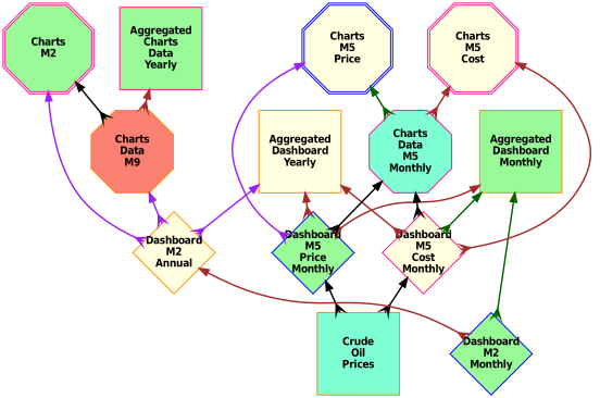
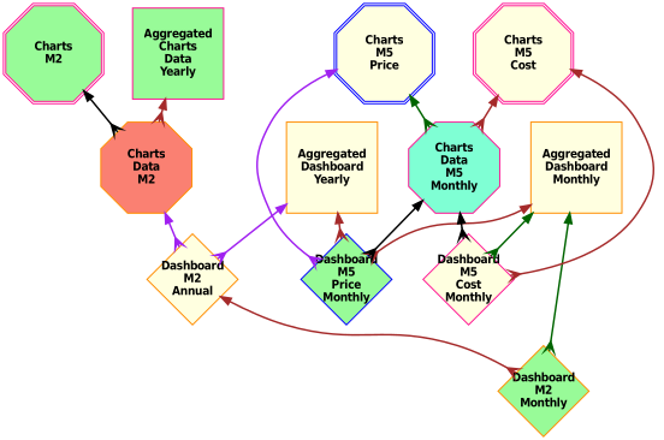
  digraph {
    nodesep=0.75
    node [color=darkorange fillcolor=palegreen fixedsize=true fontname="Helvetica-Narrow-Bold" fontsize=20 penwidth=2 shape=box style=filled]
    edge [arrowhead=crow arrowsize=1.75 color=brown dir=both penwidth=3]
-   n1 [fillcolor=aquamarine height=2.2 label="Crude\nOil\nPrices" width=2.2]
-   n2 [color=blue height=2.2 label="Dashboard\nM2\nMonthly" shape=diamond width=2.2]
+   n2 [height=2.2 label="Dashboard\nM2\nMonthly" shape=diamond width=2.2]
    n3 [color=deeppink fillcolor=lightyellow height=2.2 label="Dashboard\nM5\nCost\nMonthly" shape=diamond width=2.2]
    n4 [color=blue height=2.2 label="Dashboard\nM5\nPrice\nMonthly" shape=diamond width=2.2]
-   n5 [height=2.2 label="Aggregated\nDashboard\nMonthly" width=2.2]
+   n5 [fillcolor=lightyellow height=2.2 label="Aggregated\nDashboard\nMonthly" width=2.2]
    n6 [fillcolor=lightyellow height=2.2 label="Dashboard\nM2\nAnnual" shape=diamond width=2.2]
    n7 [fillcolor=lightyellow height=2.2 label="Aggregated\nDashboard\nYearly" width=2.2]
    n8 [color=deeppink fillcolor=aquamarine height=2.2 label="Charts\nData\nM5\nMonthly" shape=octagon width=2.2]
    n9 [color=deeppink fillcolor=lightyellow height=2.2 label="Charts\nM5\nCost" shape=doubleoctagon width=2.2]
    n10 [color=blue fillcolor=lightyellow height=2.2 label="Charts\nM5\nPrice" shape=doubleoctagon width=2.2]
-   n11 [fillcolor=salmon height=2.2 label="Charts\nData\nM9" shape=octagon width=2.2]
+   n11 [fillcolor=salmon height=2.2 label="Charts\nData\nM2" shape=octagon width=2.2]
    n12 [color=deeppink height=2.2 label="Charts\nM2" shape=doubleoctagon width=2.2]
    n13 [color=deeppink height=2.2 label="Aggregated\nCharts\nData\nYearly" width=2.2]
-   n3 -> n1 [color=black]
-   n4 -> n1 [color=black]
    n5 -> n2 [color=darkgreen]
    n5 -> n3 [color=darkgreen]
    n5 -> n4
    n6 -> n2
-   n7 -> n3
    n7 -> n4
    n7 -> n6 [color=purple]
    n8 -> n3 [color=black]
    n8 -> n4 [color=black]
    n9 -> n3
    n9 -> n8
    n10 -> n4 [color=purple]
    n10 -> n8 [color=darkgreen]
    n11 -> n6 [color=purple]
-   n12 -> n6 [color=purple]
    n12 -> n11 [color=black]
    n13 -> n11
  }
